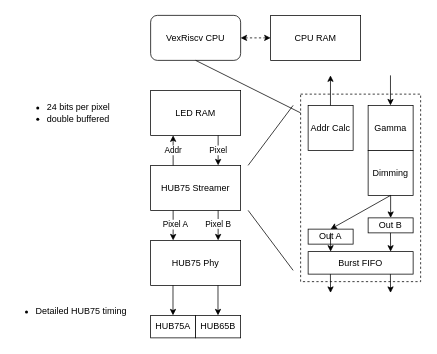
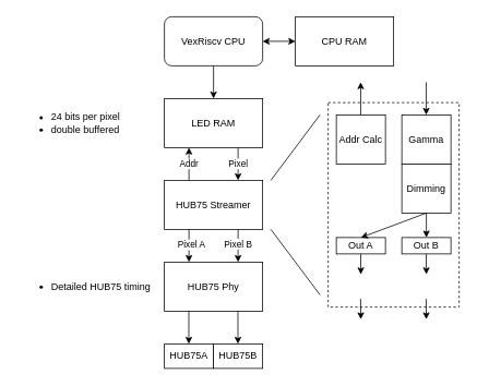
  <mxCell id="0" />
  <mxCell id="1" parent="0" />
  <mxCell id="2" value="VexRiscv CPU" style="whiteSpace=wrap;html=1;rounded=1;" vertex="1" parent="1"><mxGeometry x="200" y="20" width="120" height="60" as="geometry" /></mxCell>
  <mxCell id="3" value="CPU RAM" style="rounded=0;whiteSpace=wrap;html=1;" vertex="1" parent="1"><mxGeometry x="360" y="20" width="120" height="60" as="geometry" /></mxCell>
- <mxCell id="4" value="" style="endArrow=classic;startArrow=classic;html=1;entryX=0;entryY=0.5;entryDx=0;entryDy=0;dashed=1;" edge="1" parent="1" source="2" target="3"><mxGeometry width="50" height="50" relative="1" as="geometry"><mxPoint x="440" y="340" as="sourcePoint" /><mxPoint x="490" y="290" as="targetPoint" /></mxGeometry></mxCell>
+ <mxCell id="4" value="" style="endArrow=classic;startArrow=classic;html=1;entryX=0;entryY=0.5;entryDx=0;entryDy=0;" edge="1" parent="1" source="2" target="3"><mxGeometry width="50" height="50" relative="1" as="geometry"><mxPoint x="440" y="340" as="sourcePoint" /><mxPoint x="490" y="290" as="targetPoint" /></mxGeometry></mxCell>
  <mxCell id="5" value="LED RAM" style="rounded=0;whiteSpace=wrap;html=1;" vertex="1" parent="1"><mxGeometry x="200" y="120" width="120" height="60" as="geometry" /></mxCell>
- <mxCell id="6" value="" style="endArrow=classic;html=1;exitX=0.5;exitY=1;exitDx=0;exitDy=0;" edge="1" parent="1" source="2" target="25"><mxGeometry width="50" height="50" relative="1" as="geometry"><mxPoint y="150" as="sourcePoint" x="40" /><mxPoint x="90" y="100" as="targetPoint" /></mxGeometry></mxCell>
+ <mxCell id="6" value="" style="endArrow=classic;html=1;entryX=0.5;entryY=0;entryDx=0;entryDy=0;exitX=0.5;exitY=1;exitDx=0;exitDy=0;" edge="1" parent="1" source="2" target="5"><mxGeometry width="50" height="50" relative="1" as="geometry"><mxPoint y="150" as="sourcePoint" x="40" /><mxPoint x="90" y="100" as="targetPoint" /></mxGeometry></mxCell>
  <mxCell id="7" value="HUB75 Streamer" style="rounded=0;whiteSpace=wrap;html=1;" vertex="1" parent="1"><mxGeometry x="200" y="220" width="120" height="60" as="geometry" /></mxCell>
  <mxCell id="8" value="Pixel" style="endArrow=classic;html=1;exitX=0.75;exitY=1;exitDx=0;exitDy=0;entryX=0.75;entryY=0;entryDx=0;entryDy=0;" edge="1" parent="1" source="5" target="7"><mxGeometry width="50" height="50" relative="1" as="geometry"><mxPoint x="440" y="120" as="sourcePoint" /><mxPoint x="490" y="70" as="targetPoint" /></mxGeometry></mxCell>
  <mxCell id="9" value="HUB75 Phy" style="rounded=0;whiteSpace=wrap;html=1;" vertex="1" parent="1"><mxGeometry x="200" y="320" width="120" height="60" as="geometry" /></mxCell>
  <mxCell id="10" value="" style="endArrow=classic;html=1;entryX=0.25;entryY=0;entryDx=0;entryDy=0;exitX=0.25;exitY=1;exitDx=0;exitDy=0;" edge="1" parent="1" source="7" target="9"><mxGeometry width="50" height="50" relative="1" as="geometry"><mxPoint x="320" y="300" as="sourcePoint" /><mxPoint x="270" y="230" as="targetPoint" /></mxGeometry></mxCell>
  <mxCell id="11" value="Pixel A" style="edgeLabel;html=1;align=center;verticalAlign=middle;resizable=0;points=[];" vertex="1" connectable="0" parent="10"><mxGeometry x="-0.08" y="2" relative="1" as="geometry"><mxPoint as="offset" /></mxGeometry></mxCell>
  <mxCell id="12" value="" style="endArrow=classic;html=1;entryX=0.25;entryY=0;entryDx=0;entryDy=0;exitX=0.25;exitY=1;exitDx=0;exitDy=0;" edge="1" parent="1"><mxGeometry width="50" height="50" relative="1" as="geometry"><mxPoint x="290" y="280" as="sourcePoint" /><mxPoint x="290" y="320" as="targetPoint" /></mxGeometry></mxCell>
  <mxCell id="13" value="Pixel B" style="edgeLabel;html=1;align=center;verticalAlign=middle;resizable=0;points=[];" vertex="1" connectable="0" parent="12"><mxGeometry x="-0.16" y="-1" relative="1" as="geometry"><mxPoint as="offset" /></mxGeometry></mxCell>
  <mxCell id="14" value="" style="endArrow=classic;html=1;entryX=0.25;entryY=0;entryDx=0;entryDy=0;exitX=0.25;exitY=1;exitDx=0;exitDy=0;" edge="1" parent="1"><mxGeometry width="50" height="50" relative="1" as="geometry"><mxPoint x="229.83" y="380" as="sourcePoint" /><mxPoint x="229.83" y="420" as="targetPoint" /></mxGeometry></mxCell>
  <mxCell id="15" value="" style="endArrow=classic;html=1;entryX=0.25;entryY=0;entryDx=0;entryDy=0;exitX=0.25;exitY=1;exitDx=0;exitDy=0;" edge="1" parent="1"><mxGeometry width="50" height="50" relative="1" as="geometry"><mxPoint x="289.83" y="380" as="sourcePoint" /><mxPoint x="289.83" y="420" as="targetPoint" /></mxGeometry></mxCell>
  <mxCell id="16" value="HUB75A" style="rounded=0;whiteSpace=wrap;html=1;" vertex="1" parent="1"><mxGeometry x="200" y="420" width="60" height="30" as="geometry" /></mxCell>
- <mxCell id="17" value="HUB65B" style="rounded=0;whiteSpace=wrap;html=1;" vertex="1" parent="1"><mxGeometry x="260" y="420" width="60" height="30" as="geometry" /></mxCell>
- <mxCell id="18" value="&lt;ul&gt;&lt;li&gt;Detailed HUB75 timing&lt;/li&gt;&lt;/ul&gt;" style="text;html=1;strokeColor=none;fillColor=none;align=left;verticalAlign=middle;whiteSpace=wrap;rounded=0;" vertex="1" parent="1"><mxGeometry x="5" y="385" width="180" height="60" as="geometry" /></mxCell>
+ <mxCell id="17" value="HUB75B" style="rounded=0;whiteSpace=wrap;html=1;" vertex="1" parent="1"><mxGeometry x="260" y="420" width="60" height="30" as="geometry" /></mxCell>
+ <mxCell id="18" value="&lt;ul&gt;&lt;li&gt;Detailed HUB75 timing&lt;/li&gt;&lt;/ul&gt;" style="text;html=1;strokeColor=none;fillColor=none;align=left;verticalAlign=middle;whiteSpace=wrap;rounded=0;" vertex="1" parent="1"><mxGeometry x="20" y="320" width="180" height="60" as="geometry" /></mxCell>
  <mxCell id="19" value="&lt;ul&gt;&lt;li&gt;24 bits per pixel&lt;/li&gt;&lt;li&gt;double buffered&lt;/li&gt;&lt;/ul&gt;" style="text;html=1;strokeColor=none;fillColor=none;align=left;verticalAlign=middle;whiteSpace=wrap;rounded=0;" vertex="1" parent="1"><mxGeometry x="20" y="120" width="180" height="60" as="geometry" /></mxCell>
  <mxCell id="20" value="Addr" style="endArrow=classic;html=1;exitX=0.25;exitY=0;exitDx=0;exitDy=0;entryX=0.25;entryY=1;entryDx=0;entryDy=0;" edge="1" parent="1" source="7" target="5"><mxGeometry width="50" height="50" relative="1" as="geometry"><mxPoint x="300" y="190" as="sourcePoint" /><mxPoint x="300" y="230" as="targetPoint" /></mxGeometry></mxCell>
  <mxCell id="21" value="" style="endArrow=none;html=1;strokeWidth=1;" edge="1" parent="1"><mxGeometry width="50" height="50" relative="1" as="geometry"><mxPoint x="330" y="220" as="sourcePoint" /><mxPoint x="390" y="140" as="targetPoint" /></mxGeometry></mxCell>
  <mxCell id="22" value="" style="endArrow=none;html=1;strokeWidth=1;" edge="1" parent="1"><mxGeometry width="50" height="50" relative="1" as="geometry"><mxPoint x="330" y="280" as="sourcePoint" /><mxPoint x="390" y="360" as="targetPoint" /></mxGeometry></mxCell>
  <mxCell id="23" value="" style="group" vertex="1" connectable="0" parent="1"><mxGeometry x="400" y="100" width="160" height="290" as="geometry" /></mxCell>
  <mxCell id="24" value="" style="rounded=0;whiteSpace=wrap;html=1;dashed=1;" vertex="1" parent="23"><mxGeometry y="25" width="160" height="250" as="geometry" /></mxCell>
  <mxCell id="25" value="Addr Calc" style="rounded=0;whiteSpace=wrap;html=1;" vertex="1" parent="23"><mxGeometry x="10" y="40" width="60" height="60" as="geometry" /></mxCell>
  <mxCell id="26" value="Gamma" style="rounded=0;whiteSpace=wrap;html=1;" vertex="1" parent="23"><mxGeometry x="90" y="40" width="60" height="60" as="geometry" /></mxCell>
  <mxCell id="27" value="Dimming" style="rounded=0;whiteSpace=wrap;html=1;" vertex="1" parent="23"><mxGeometry x="90" y="100" width="60" height="60" as="geometry" /></mxCell>
- <mxCell id="28" value="Out A" style="rounded=0;whiteSpace=wrap;html=1;" vertex="1" parent="23"><mxGeometry x="10" y="205" width="60" height="20" as="geometry" /></mxCell>
+ <mxCell id="28" value="Out A" style="rounded=0;whiteSpace=wrap;html=1;" vertex="1" parent="23"><mxGeometry x="10" y="190" width="60" height="20" as="geometry" /></mxCell>
  <mxCell id="29" value="Out B" style="rounded=0;whiteSpace=wrap;html=1;" vertex="1" parent="23"><mxGeometry x="90" y="190" width="60" height="20" as="geometry" /></mxCell>
  <mxCell id="30" value="" style="endArrow=classic;html=1;exitX=0.5;exitY=1;exitDx=0;exitDy=0;" edge="1" parent="23" source="27" target="29"><mxGeometry width="50" height="50" as="geometry"><mxPoint x="40" y="300" as="sourcePoint" /><mxPoint x="90" y="250" as="targetPoint" /></mxGeometry></mxCell>
  <mxCell id="31" value="" style="endArrow=classic;html=1;exitX=0.5;exitY=1;exitDx=0;exitDy=0;entryX=0.5;entryY=0;entryDx=0;entryDy=0;" edge="1" parent="23" source="27" target="28"><mxGeometry width="50" height="50" as="geometry"><mxPoint x="-30" y="310" as="sourcePoint" /><mxPoint x="20" y="260" as="targetPoint" /></mxGeometry></mxCell>
  <mxCell id="32" value="" style="endArrow=classic;html=1;exitX=0.25;exitY=1;exitDx=0;exitDy=0;" edge="1" parent="23"><mxGeometry width="50" height="50" as="geometry"><mxPoint x="39.8" y="210" as="sourcePoint" /><mxPoint x="40" y="235" as="targetPoint" /></mxGeometry></mxCell>
  <mxCell id="33" value="" style="endArrow=classic;html=1;exitX=0.25;exitY=1;exitDx=0;exitDy=0;" edge="1" parent="23"><mxGeometry width="50" height="50" as="geometry"><mxPoint x="119.8" y="210" as="sourcePoint" /><mxPoint x="120" y="235" as="targetPoint" /></mxGeometry></mxCell>
  <mxCell id="34" value="" style="endArrow=classic;html=1;exitX=0.75;exitY=1;exitDx=0;exitDy=0;entryX=0.75;entryY=0;entryDx=0;entryDy=0;" edge="1" parent="23"><mxGeometry width="50" height="50" as="geometry"><mxPoint x="119.8" as="sourcePoint" /><mxPoint x="119.8" y="40" as="targetPoint" /></mxGeometry></mxCell>
  <mxCell id="35" value="" style="endArrow=classic;html=1;exitX=0.25;exitY=0;exitDx=0;exitDy=0;entryX=0.25;entryY=1;entryDx=0;entryDy=0;" edge="1" parent="23"><mxGeometry width="50" height="50" as="geometry"><mxPoint x="39.8" y="40" as="sourcePoint" /><mxPoint x="39.8" as="targetPoint" /></mxGeometry></mxCell>
- <mxCell id="36" value="Burst FIFO" style="rounded=0;whiteSpace=wrap;html=1;" vertex="1" parent="23"><mxGeometry x="10" y="235" width="140" height="30" as="geometry" /></mxCell>
  <mxCell id="37" value="" style="endArrow=classic;html=1;exitX=0.25;exitY=1;exitDx=0;exitDy=0;" edge="1" parent="23"><mxGeometry x="-0.09" y="55" width="50" height="50" as="geometry"><mxPoint x="39.71" y="265" as="sourcePoint" /><mxPoint x="39.91" y="290" as="targetPoint" /></mxGeometry></mxCell>
  <mxCell id="38" value="" style="endArrow=classic;html=1;exitX=0.25;exitY=1;exitDx=0;exitDy=0;" edge="1" parent="23"><mxGeometry x="-0.09" y="55" width="50" height="50" as="geometry"><mxPoint x="119.71" y="265" as="sourcePoint" /><mxPoint x="119.91" y="290" as="targetPoint" /></mxGeometry></mxCell>
